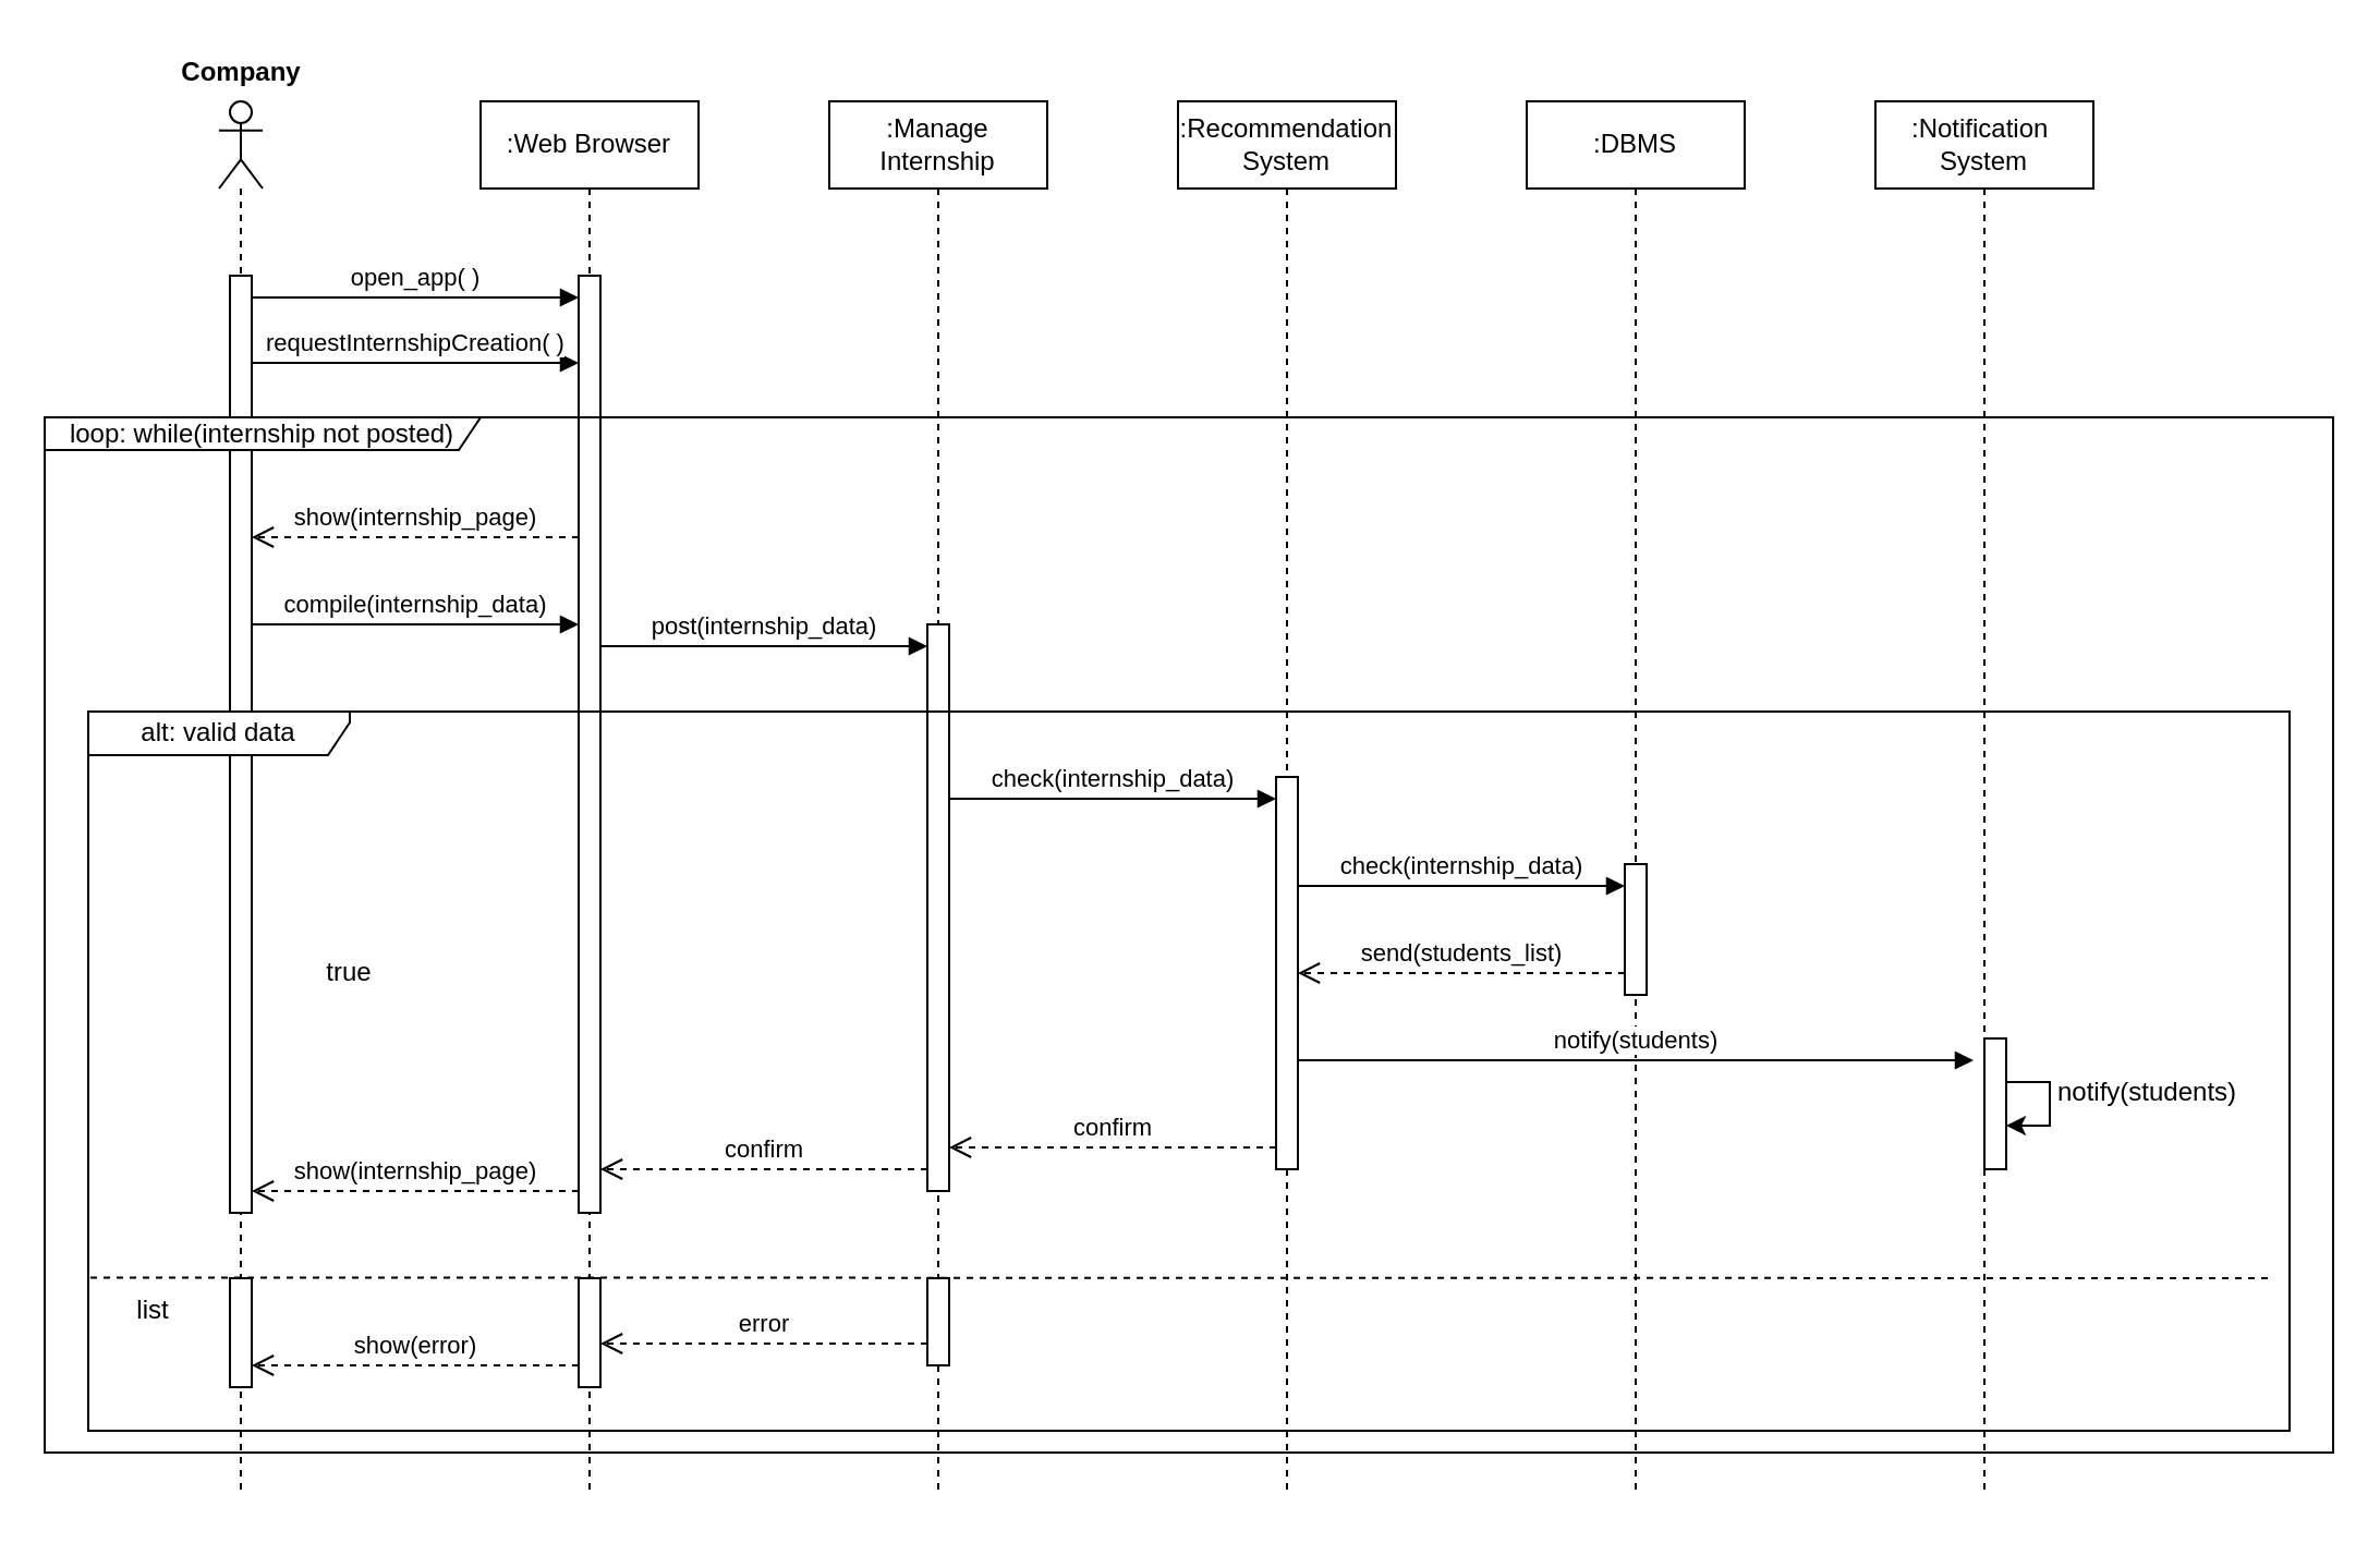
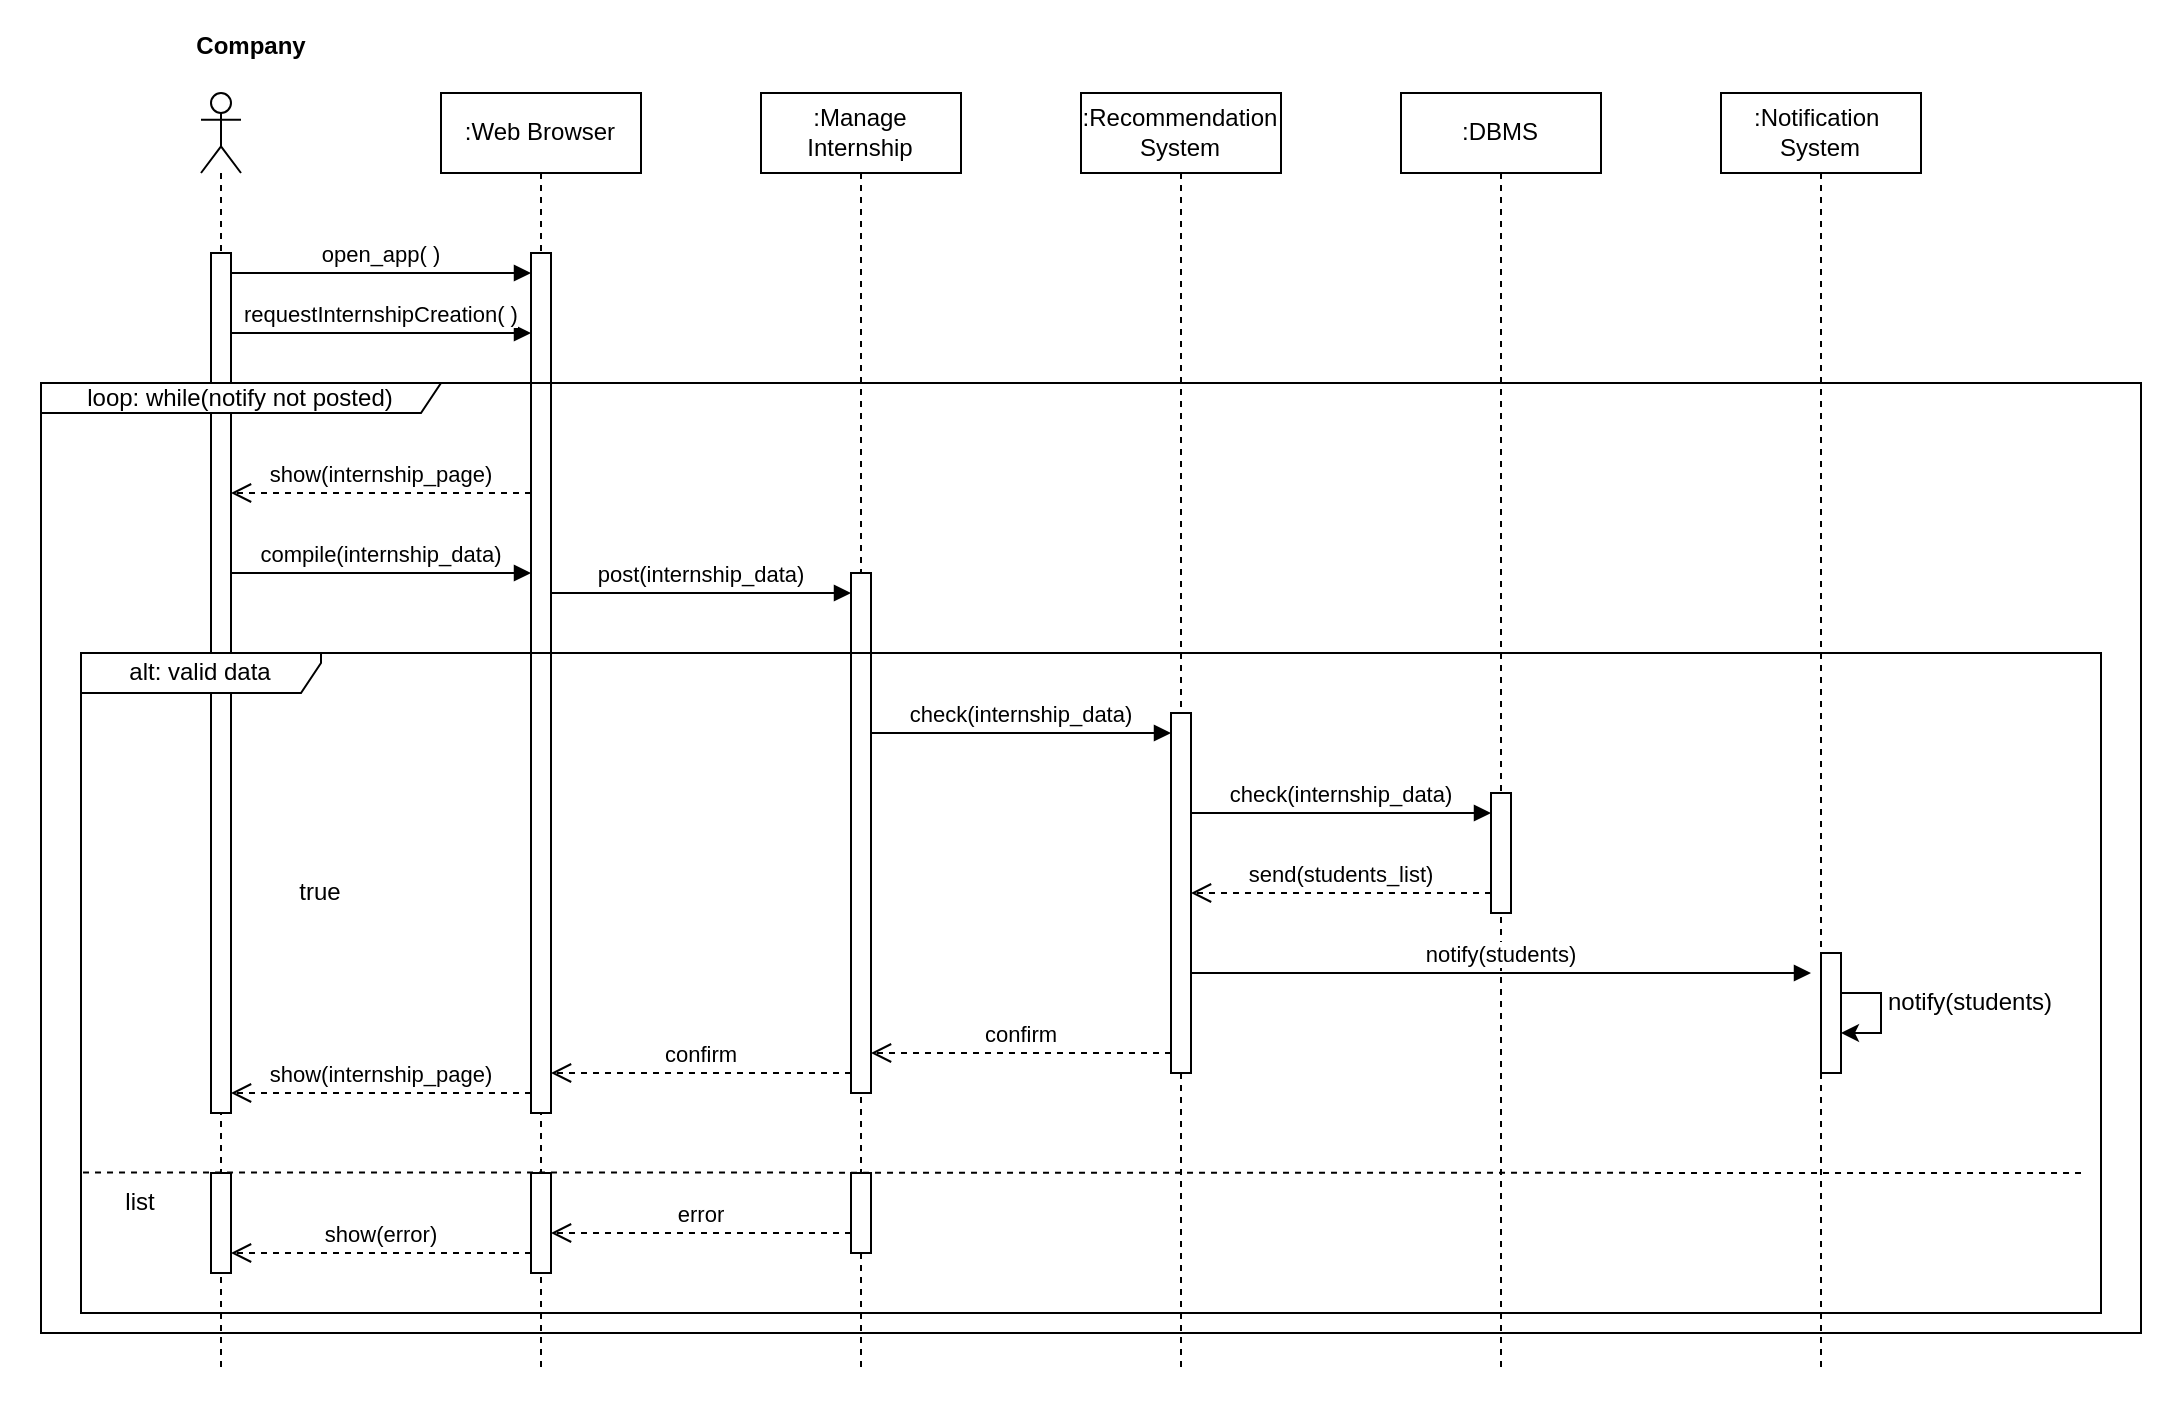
  <mxCell id="0" />
  <mxCell id="1" parent="0" />
  <mxCell id="2" value="" style="shape=umlLifeline;perimeter=lifelinePerimeter;whiteSpace=wrap;html=1;container=1;dropTarget=0;collapsible=0;recursiveResize=0;outlineConnect=0;portConstraint=eastwest;newEdgeStyle={&quot;curved&quot;:0,&quot;rounded&quot;:0};participant=umlActor;" vertex="1" parent="1"><mxGeometry x="100" y="46" width="20" height="640" as="geometry" /></mxCell>
  <mxCell id="3" value="" style="html=1;points=[[0,0,0,0,5],[0,1,0,0,-5],[1,0,0,0,5],[1,1,0,0,-5]];perimeter=orthogonalPerimeter;outlineConnect=0;targetShapes=umlLifeline;portConstraint=eastwest;newEdgeStyle={&quot;curved&quot;:0,&quot;rounded&quot;:0};" vertex="1" parent="2"><mxGeometry x="5" y="80" width="10" height="430" as="geometry" /></mxCell>
  <mxCell id="4" value="" style="html=1;points=[[0,0,0,0,5],[0,1,0,0,-5],[1,0,0,0,5],[1,1,0,0,-5]];perimeter=orthogonalPerimeter;outlineConnect=0;targetShapes=umlLifeline;portConstraint=eastwest;newEdgeStyle={&quot;curved&quot;:0,&quot;rounded&quot;:0};" vertex="1" parent="2"><mxGeometry x="5" y="540" width="10" height="50" as="geometry" /></mxCell>
- <mxCell id="5" value="Company" style="text;align=center;fontStyle=1;verticalAlign=middle;spacingLeft=3;spacingRight=3;strokeColor=none;rotatable=0;points=[[0,0.5],[1,0.5]];portConstraint=eastwest;html=1;" vertex="1" parent="1"><mxGeometry x="70" y="20" width="80" height="26" as="geometry" /></mxCell>
+ <mxCell id="5" value="Company" style="text;align=center;fontStyle=1;verticalAlign=middle;spacingLeft=3;spacingRight=3;strokeColor=none;rotatable=0;points=[[0,0.5],[1,0.5]];portConstraint=eastwest;html=1;" vertex="1" parent="1"><mxGeometry x="85" y="10" width="80" height="26" as="geometry" /></mxCell>
  <mxCell id="6" value=":Web Browser" style="shape=umlLifeline;perimeter=lifelinePerimeter;whiteSpace=wrap;html=1;container=1;dropTarget=0;collapsible=0;recursiveResize=0;outlineConnect=0;portConstraint=eastwest;newEdgeStyle={&quot;curved&quot;:0,&quot;rounded&quot;:0};" vertex="1" parent="1"><mxGeometry x="220" y="46" width="100" height="640" as="geometry" /></mxCell>
  <mxCell id="7" value="" style="html=1;points=[[0,0,0,0,5],[0,1,0,0,-5],[1,0,0,0,5],[1,1,0,0,-5]];perimeter=orthogonalPerimeter;outlineConnect=0;targetShapes=umlLifeline;portConstraint=eastwest;newEdgeStyle={&quot;curved&quot;:0,&quot;rounded&quot;:0};" vertex="1" parent="6"><mxGeometry x="45" y="80" width="10" height="430" as="geometry" /></mxCell>
  <mxCell id="8" value="" style="html=1;points=[[0,0,0,0,5],[0,1,0,0,-5],[1,0,0,0,5],[1,1,0,0,-5]];perimeter=orthogonalPerimeter;outlineConnect=0;targetShapes=umlLifeline;portConstraint=eastwest;newEdgeStyle={&quot;curved&quot;:0,&quot;rounded&quot;:0};" vertex="1" parent="6"><mxGeometry x="45" y="540" width="10" height="50" as="geometry" /></mxCell>
  <mxCell id="9" value=":Manage Internship" style="shape=umlLifeline;perimeter=lifelinePerimeter;whiteSpace=wrap;html=1;container=1;dropTarget=0;collapsible=0;recursiveResize=0;outlineConnect=0;portConstraint=eastwest;newEdgeStyle={&quot;curved&quot;:0,&quot;rounded&quot;:0};" vertex="1" parent="1"><mxGeometry x="380" y="46" width="100" height="640" as="geometry" /></mxCell>
  <mxCell id="10" value="" style="html=1;points=[[0,0,0,0,5],[0,1,0,0,-5],[1,0,0,0,5],[1,1,0,0,-5]];perimeter=orthogonalPerimeter;outlineConnect=0;targetShapes=umlLifeline;portConstraint=eastwest;newEdgeStyle={&quot;curved&quot;:0,&quot;rounded&quot;:0};" vertex="1" parent="9"><mxGeometry x="45" y="240" width="10" height="260" as="geometry" /></mxCell>
  <mxCell id="11" value="" style="html=1;points=[[0,0,0,0,5],[0,1,0,0,-5],[1,0,0,0,5],[1,1,0,0,-5]];perimeter=orthogonalPerimeter;outlineConnect=0;targetShapes=umlLifeline;portConstraint=eastwest;newEdgeStyle={&quot;curved&quot;:0,&quot;rounded&quot;:0};" vertex="1" parent="9"><mxGeometry x="45" y="540" width="10" height="40" as="geometry" /></mxCell>
  <mxCell id="12" value=":Recommendation System" style="shape=umlLifeline;perimeter=lifelinePerimeter;whiteSpace=wrap;html=1;container=1;dropTarget=0;collapsible=0;recursiveResize=0;outlineConnect=0;portConstraint=eastwest;newEdgeStyle={&quot;curved&quot;:0,&quot;rounded&quot;:0};" vertex="1" parent="1"><mxGeometry x="540" y="46" width="100" height="640" as="geometry" /></mxCell>
  <mxCell id="13" value="" style="html=1;points=[[0,0,0,0,5],[0,1,0,0,-5],[1,0,0,0,5],[1,1,0,0,-5]];perimeter=orthogonalPerimeter;outlineConnect=0;targetShapes=umlLifeline;portConstraint=eastwest;newEdgeStyle={&quot;curved&quot;:0,&quot;rounded&quot;:0};" vertex="1" parent="12"><mxGeometry x="45" y="310" width="10" height="180" as="geometry" /></mxCell>
  <mxCell id="14" value=":DBMS" style="shape=umlLifeline;perimeter=lifelinePerimeter;whiteSpace=wrap;html=1;container=1;dropTarget=0;collapsible=0;recursiveResize=0;outlineConnect=0;portConstraint=eastwest;newEdgeStyle={&quot;curved&quot;:0,&quot;rounded&quot;:0};" vertex="1" parent="1"><mxGeometry x="700" y="46" width="100" height="640" as="geometry" /></mxCell>
  <mxCell id="15" value="" style="html=1;points=[[0,0,0,0,5],[0,1,0,0,-5],[1,0,0,0,5],[1,1,0,0,-5]];perimeter=orthogonalPerimeter;outlineConnect=0;targetShapes=umlLifeline;portConstraint=eastwest;newEdgeStyle={&quot;curved&quot;:0,&quot;rounded&quot;:0};" vertex="1" parent="14"><mxGeometry x="45" y="350" width="10" height="60" as="geometry" /></mxCell>
  <mxCell id="16" value=":Notification&amp;nbsp;&lt;div&gt;System&lt;/div&gt;" style="shape=umlLifeline;perimeter=lifelinePerimeter;whiteSpace=wrap;html=1;container=1;dropTarget=0;collapsible=0;recursiveResize=0;outlineConnect=0;portConstraint=eastwest;newEdgeStyle={&quot;curved&quot;:0,&quot;rounded&quot;:0};" vertex="1" parent="1"><mxGeometry x="860" y="46" width="100" height="640" as="geometry" /></mxCell>
  <mxCell id="17" value="" style="html=1;points=[[0,0,0,0,5],[0,1,0,0,-5],[1,0,0,0,5],[1,1,0,0,-5]];perimeter=orthogonalPerimeter;outlineConnect=0;targetShapes=umlLifeline;portConstraint=eastwest;newEdgeStyle={&quot;curved&quot;:0,&quot;rounded&quot;:0};" vertex="1" parent="16"><mxGeometry x="50" y="430" width="10" height="60" as="geometry" /></mxCell>
  <mxCell id="18" style="edgeStyle=orthogonalEdgeStyle;rounded=0;orthogonalLoop=1;jettySize=auto;html=1;curved=0;elbow=vertical;" edge="1" parent="16" source="17" target="17"><mxGeometry relative="1" as="geometry" /></mxCell>
  <mxCell id="19" value="open_app( )" style="html=1;verticalAlign=bottom;endArrow=block;curved=0;rounded=0;exitX=1;exitY=0;exitDx=0;exitDy=5;exitPerimeter=0;entryX=0;entryY=0;entryDx=0;entryDy=5;entryPerimeter=0;" edge="1" parent="1"><mxGeometry width="80" relative="1" as="geometry"><mxPoint x="115" y="136" as="sourcePoint" /><mxPoint x="265" y="136" as="targetPoint" /></mxGeometry></mxCell>
  <mxCell id="20" value="requestInternshipCreation( )" style="html=1;verticalAlign=bottom;endArrow=block;curved=0;rounded=0;exitX=1;exitY=0;exitDx=0;exitDy=5;exitPerimeter=0;entryX=0;entryY=0;entryDx=0;entryDy=5;entryPerimeter=0;" edge="1" parent="1"><mxGeometry width="80" relative="1" as="geometry"><mxPoint x="115" y="166" as="sourcePoint" /><mxPoint x="265" y="166" as="targetPoint" /></mxGeometry></mxCell>
  <mxCell id="21" value="show(internship_page)" style="html=1;verticalAlign=bottom;endArrow=open;dashed=1;endSize=8;curved=0;rounded=0;" edge="1" parent="1"><mxGeometry relative="1" as="geometry"><mxPoint x="265" y="246" as="sourcePoint" /><mxPoint x="115" y="246" as="targetPoint" /></mxGeometry></mxCell>
  <mxCell id="22" value="compile(internship_data)" style="html=1;verticalAlign=bottom;endArrow=block;curved=0;rounded=0;" edge="1" parent="1" target="7"><mxGeometry width="80" relative="1" as="geometry"><mxPoint x="115" y="286" as="sourcePoint" /><mxPoint x="195" y="286" as="targetPoint" /></mxGeometry></mxCell>
  <mxCell id="23" value="post(internship_data)" style="html=1;verticalAlign=bottom;endArrow=block;curved=0;rounded=0;" edge="1" parent="1" target="10"><mxGeometry width="80" relative="1" as="geometry"><mxPoint x="275" y="296" as="sourcePoint" /><mxPoint x="425" y="296" as="targetPoint" /></mxGeometry></mxCell>
  <mxCell id="24" value="check(internship_data)" style="html=1;verticalAlign=bottom;endArrow=block;curved=0;rounded=0;" edge="1" parent="1"><mxGeometry width="80" relative="1" as="geometry"><mxPoint x="435" y="366" as="sourcePoint" /><mxPoint x="585" y="366" as="targetPoint" /></mxGeometry></mxCell>
  <mxCell id="25" value="check(internship_data)" style="html=1;verticalAlign=bottom;endArrow=block;curved=0;rounded=0;" edge="1" parent="1"><mxGeometry width="80" relative="1" as="geometry"><mxPoint x="595" y="406" as="sourcePoint" /><mxPoint x="745" y="406" as="targetPoint" /></mxGeometry></mxCell>
  <mxCell id="26" value="send(students_list)" style="html=1;verticalAlign=bottom;endArrow=open;dashed=1;endSize=8;curved=0;rounded=0;" edge="1" parent="1"><mxGeometry relative="1" as="geometry"><mxPoint x="745" y="446" as="sourcePoint" /><mxPoint x="595" y="446" as="targetPoint" /></mxGeometry></mxCell>
  <mxCell id="27" value="notify(students)" style="html=1;verticalAlign=bottom;endArrow=block;curved=0;rounded=0;" edge="1" parent="1"><mxGeometry width="80" relative="1" as="geometry"><mxPoint x="595" y="486" as="sourcePoint" /><mxPoint x="905" y="486" as="targetPoint" /></mxGeometry></mxCell>
  <mxCell id="28" value="confirm" style="html=1;verticalAlign=bottom;endArrow=open;dashed=1;endSize=8;curved=0;rounded=0;" edge="1" parent="1"><mxGeometry relative="1" as="geometry"><mxPoint x="585" y="526" as="sourcePoint" /><mxPoint x="435" y="526" as="targetPoint" /></mxGeometry></mxCell>
  <mxCell id="29" value="notify(students)" style="text;html=1;align=center;verticalAlign=middle;whiteSpace=wrap;rounded=0;" vertex="1" parent="1"><mxGeometry x="945" y="486" width="80" height="30" as="geometry" /></mxCell>
  <mxCell id="30" value="confirm" style="html=1;verticalAlign=bottom;endArrow=open;dashed=1;endSize=8;curved=0;rounded=0;" edge="1" parent="1"><mxGeometry relative="1" as="geometry"><mxPoint x="425" y="536" as="sourcePoint" /><mxPoint x="275" y="536" as="targetPoint" /></mxGeometry></mxCell>
  <mxCell id="31" value="show(internship_page)" style="html=1;verticalAlign=bottom;endArrow=open;dashed=1;endSize=8;curved=0;rounded=0;" edge="1" parent="1"><mxGeometry relative="1" as="geometry"><mxPoint x="265" y="546" as="sourcePoint" /><mxPoint x="115" y="546" as="targetPoint" /></mxGeometry></mxCell>
  <mxCell id="32" value="alt: valid data" style="shape=umlFrame;whiteSpace=wrap;html=1;pointerEvents=0;width=120;height=20;" vertex="1" parent="1"><mxGeometry x="40" y="326" width="1010" height="330" as="geometry" /></mxCell>
- <mxCell id="33" value="loop: while(internship not posted)" style="shape=umlFrame;whiteSpace=wrap;html=1;pointerEvents=0;width=200;height=15;" vertex="1" parent="1"><mxGeometry x="20" y="191" width="1050" height="475" as="geometry" /></mxCell>
+ <mxCell id="33" value="loop: while(notify not posted)" style="shape=umlFrame;whiteSpace=wrap;html=1;pointerEvents=0;width=200;height=15;" vertex="1" parent="1"><mxGeometry x="20" y="191" width="1050" height="475" as="geometry" /></mxCell>
  <mxCell id="34" value="" style="endArrow=none;dashed=1;html=1;rounded=0;exitX=0.001;exitY=0.787;exitDx=0;exitDy=0;exitPerimeter=0;entryX=1;entryY=0.59;entryDx=0;entryDy=0;entryPerimeter=0;" edge="1" parent="1" source="32"><mxGeometry width="50" height="50" relative="1" as="geometry"><mxPoint x="60" y="586" as="sourcePoint" /><mxPoint x="1040" y="586" as="targetPoint" /></mxGeometry></mxCell>
  <mxCell id="35" value="error" style="html=1;verticalAlign=bottom;endArrow=open;dashed=1;endSize=8;curved=0;rounded=0;" edge="1" parent="1"><mxGeometry relative="1" as="geometry"><mxPoint x="425" y="616" as="sourcePoint" /><mxPoint x="275" y="616" as="targetPoint" /></mxGeometry></mxCell>
  <mxCell id="36" value="show(error)" style="html=1;verticalAlign=bottom;endArrow=open;dashed=1;endSize=8;curved=0;rounded=0;" edge="1" parent="1"><mxGeometry relative="1" as="geometry"><mxPoint x="265" y="626" as="sourcePoint" /><mxPoint x="115" y="626" as="targetPoint" /></mxGeometry></mxCell>
  <mxCell id="37" value="true" style="text;html=1;align=center;verticalAlign=middle;whiteSpace=wrap;rounded=0;" vertex="1" parent="1"><mxGeometry x="130" y="431" width="60" height="30" as="geometry" /></mxCell>
  <mxCell id="38" value="list" style="text;html=1;align=center;verticalAlign=middle;whiteSpace=wrap;rounded=0;" vertex="1" parent="1"><mxGeometry x="40" y="586" width="60" height="30" as="geometry" /></mxCell>
